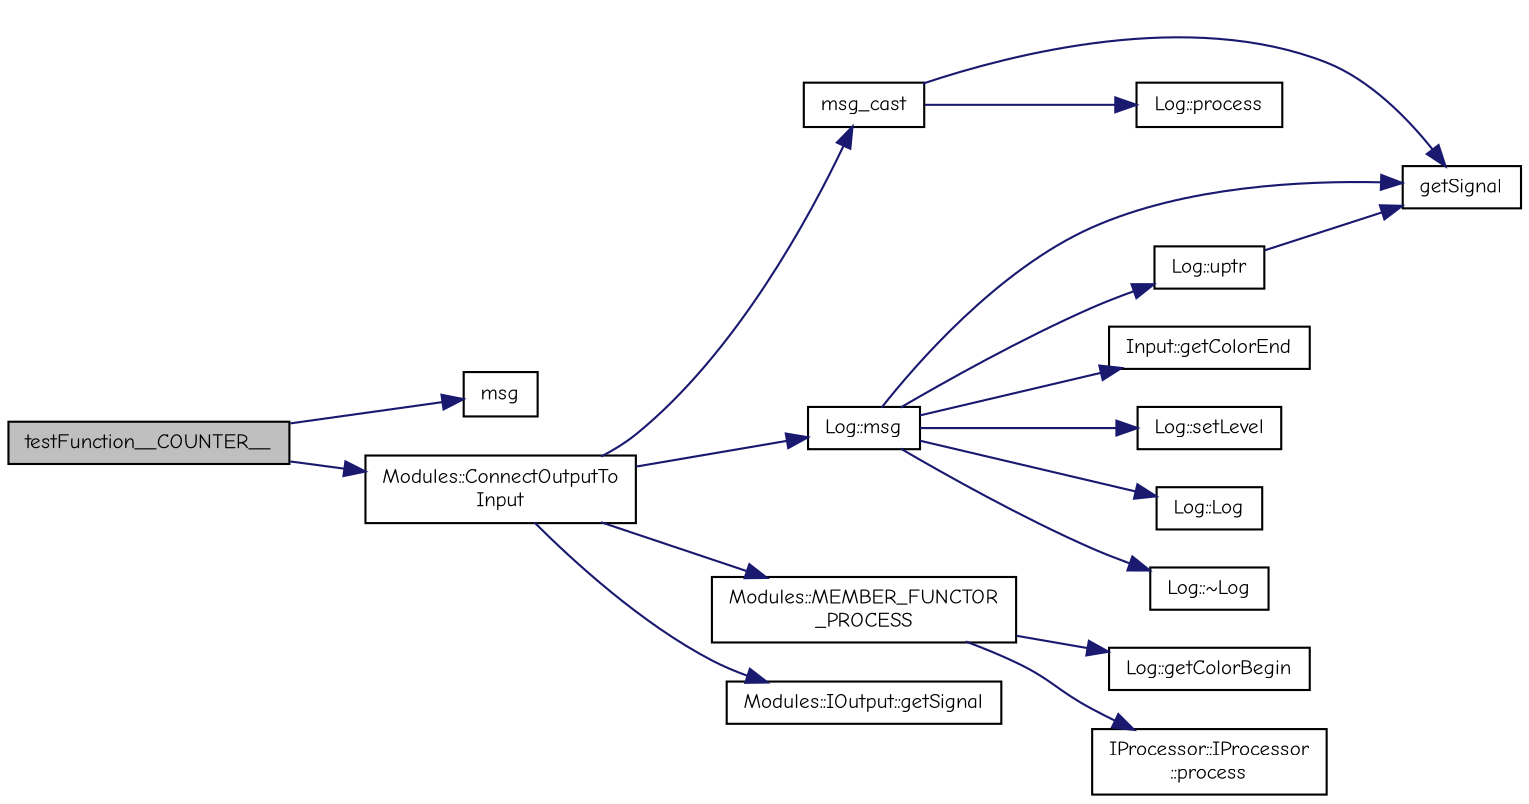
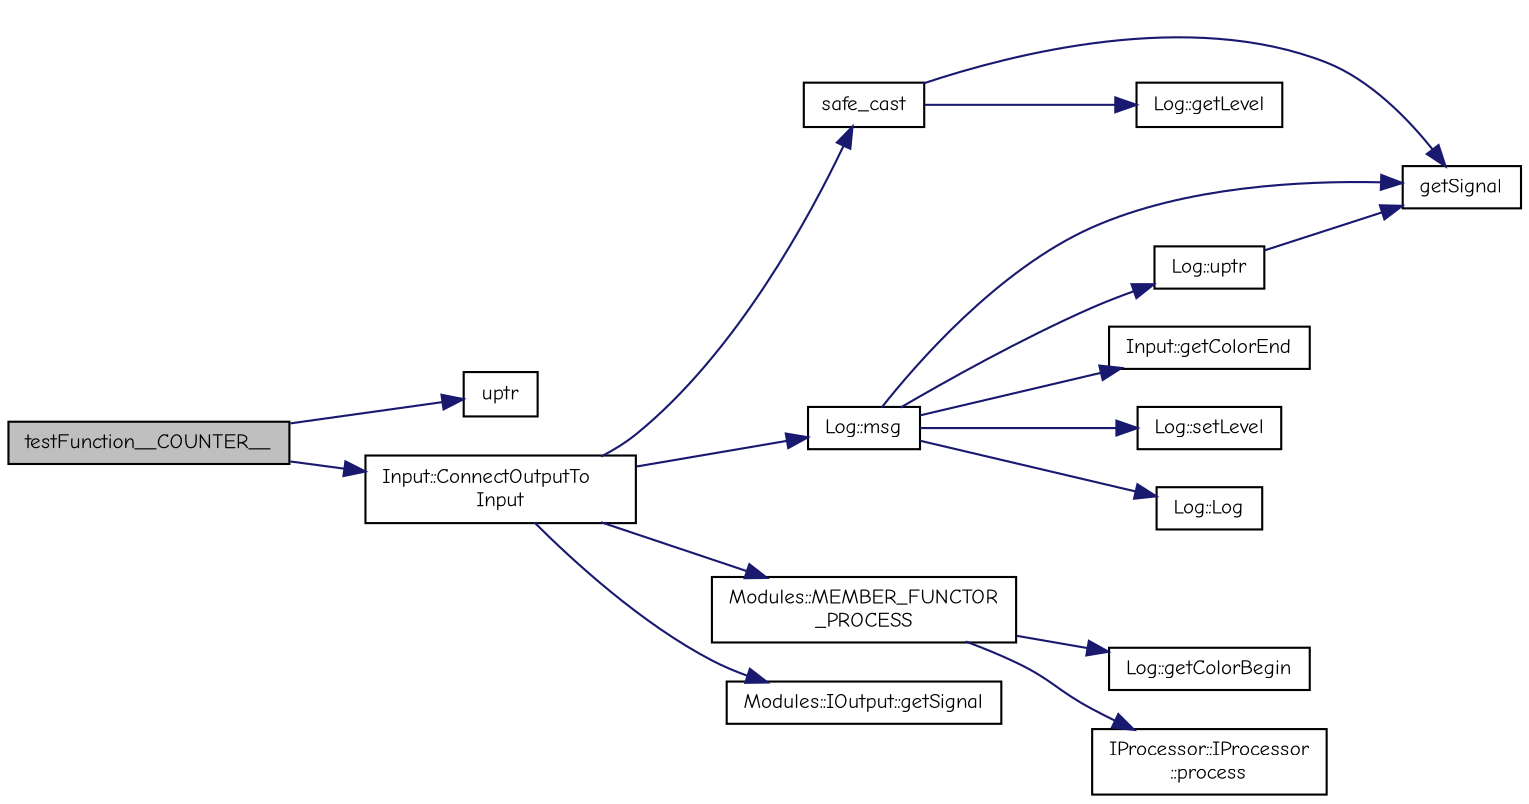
  digraph {
    fontname="Comic Neue"
    rankdir=LR
    node [color=black fillcolor=white fontname="Comic Neue" fontsize=10 shape=record style=filled]
    edge [color=midnightblue fontname="Comic Neue" fontsize=10 labelfontname=Helvetica labelfontsize=10 style=solid]
    n1 [fillcolor=grey75 fontcolor=black height=0.2 label=testFunction__COUNTER__ width=0.4]
-   n2 [height=0.2 label=msg width=0.4]
-   n3 [height=0.2 label="Modules::ConnectOutputTo\lInput" width=0.4]
-   n4 [height=0.2 label=msg_cast width=0.4]
+   n2 [height=0.2 label=uptr width=0.4]
+   n3 [height=0.2 label="Input::ConnectOutputTo\lInput" width=0.4]
+   n4 [height=0.2 label=safe_cast width=0.4]
    n5 [height=0.2 label="Log::msg" width=0.4]
    n6 [height=0.2 label="Modules::MEMBER_FUNCTOR\l_PROCESS" width=0.4]
    n7 [height=0.2 label="Modules::IOutput::getSignal" width=0.4]
    n8 [height=0.2 label=getSignal width=0.4]
-   n9 [height=0.2 label="Log::process" width=0.4]
+   n9 [height=0.2 label="Log::getLevel" width=0.4]
    n10 [height=0.2 label="Log::uptr" width=0.4]
    n11 [height=0.2 label="Input::getColorEnd" width=0.4]
    n12 [height=0.2 label="Log::setLevel" width=0.4]
    n13 [height=0.2 label="Log::Log" width=0.4]
-   n14 [height=0.2 label="Log::~Log" width=0.4]
    n15 [height=0.2 label="Log::getColorBegin" width=0.4]
    n16 [height=0.2 label="IProcessor::IProcessor\l::process" width=0.4]
    n1 -> n2
    n1 -> n3
    n3 -> n4
    n3 -> n5
    n3 -> n6
    n3 -> n7
    n4 -> n8
    n4 -> n9
    n5 -> n8
    n5 -> n10
    n5 -> n11
    n5 -> n12
    n5 -> n13
-   n5 -> n14
    n6 -> n15
    n6 -> n16
    n10 -> n8
  }
